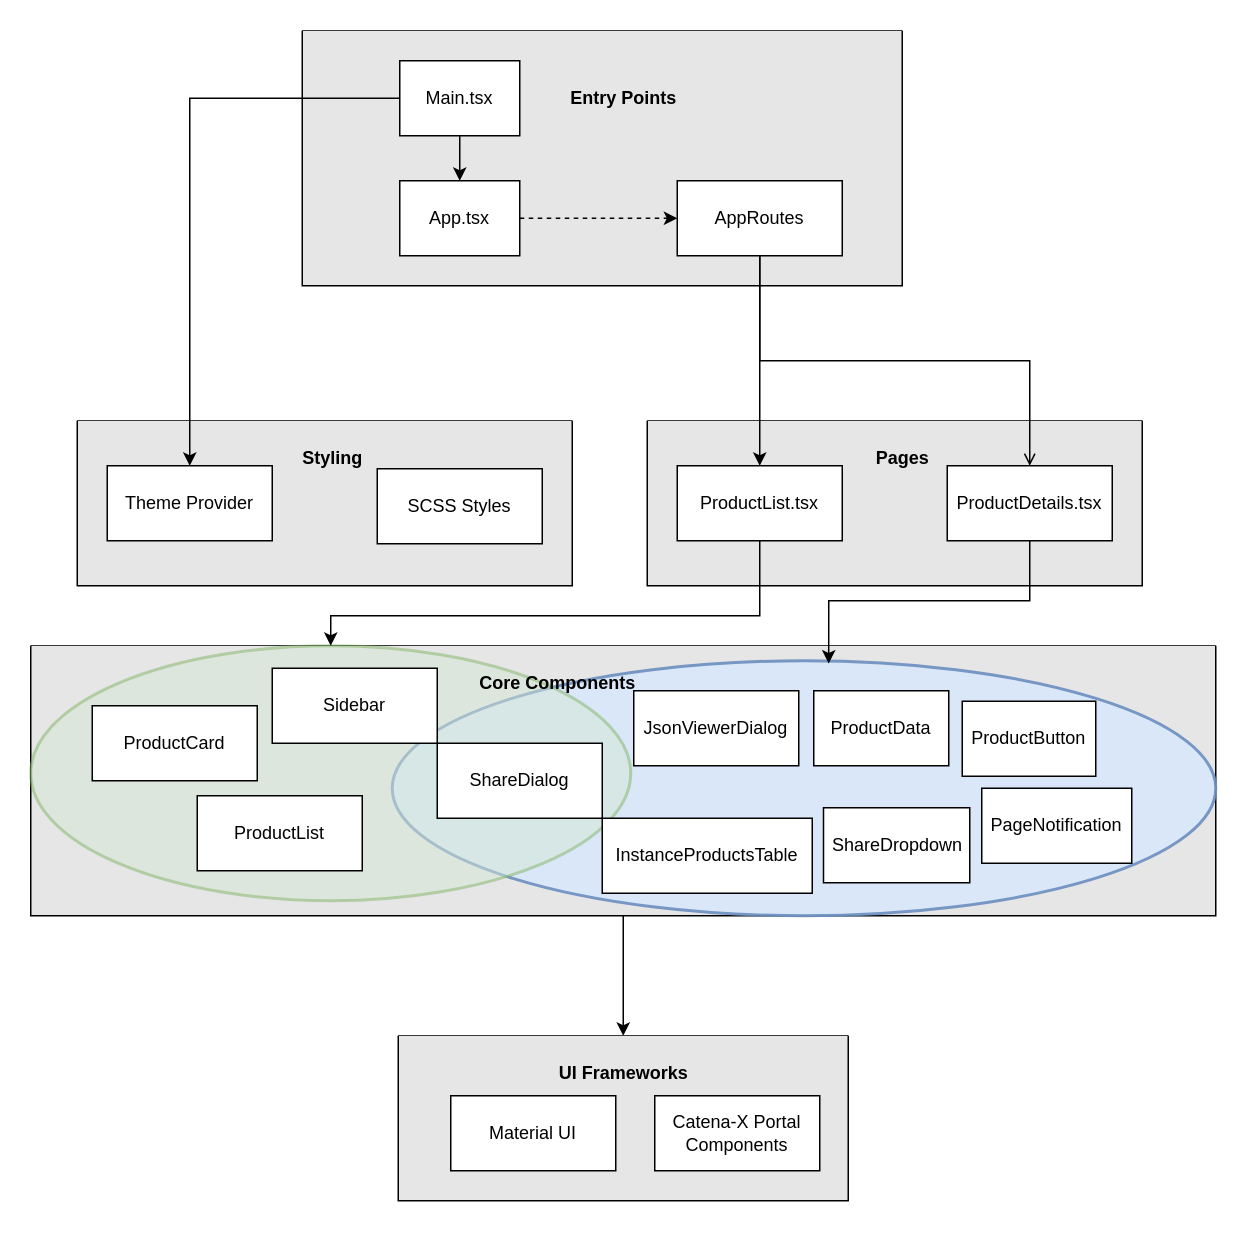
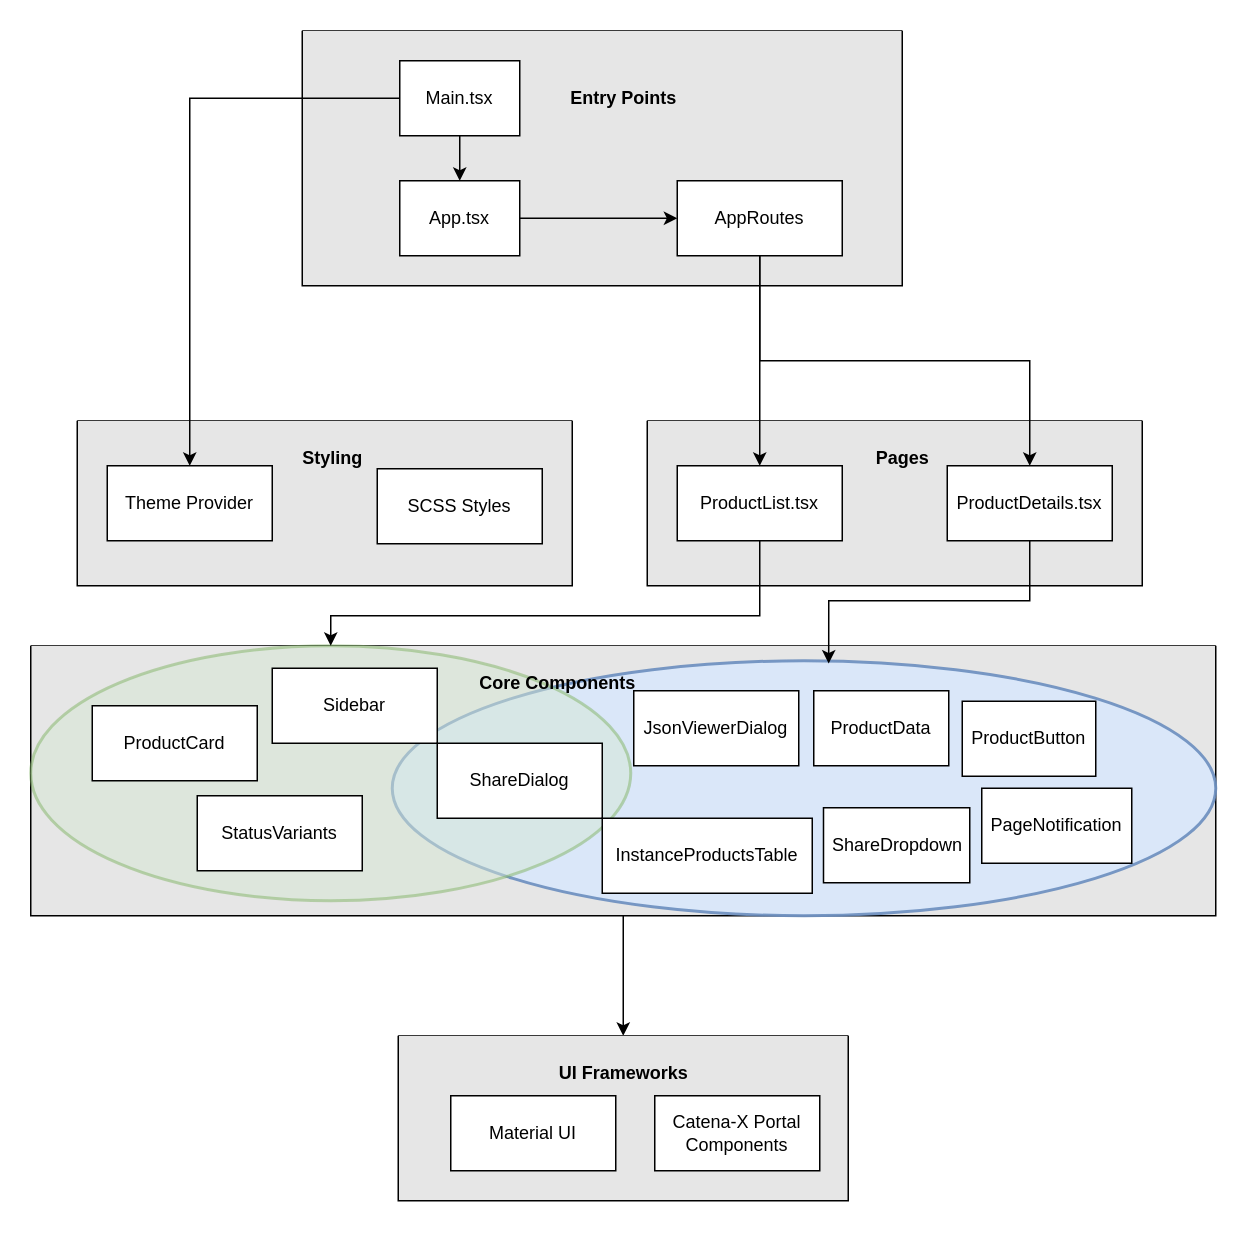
  <mxCell id="0" />
  <mxCell id="1" parent="0" />
  <mxCell id="2" style="edgeStyle=orthogonalEdgeStyle;rounded=0;orthogonalLoop=1;jettySize=auto;html=1;entryX=0.5;entryY=0;entryDx=0;entryDy=0;" edge="1" parent="1" source="3" target="17"><mxGeometry relative="1" as="geometry" /></mxCell>
  <mxCell id="3" value="" style="swimlane;startSize=0;fillColor=#B3B3B3;gradientColor=none;swimlaneFillColor=#E6E6E6;" parent="1" vertex="1"><mxGeometry x="20" y="430" width="790" height="180" as="geometry" /></mxCell>
  <mxCell id="4" value="" style="ellipse;whiteSpace=wrap;html=1;fillColor=#dae8fc;fillStyle=auto;opacity=90;strokeColor=#6c8ebf;strokeWidth=2;" vertex="1" parent="3"><mxGeometry x="241" y="10" width="549" height="170" as="geometry" /></mxCell>
  <mxCell id="5" value="" style="ellipse;whiteSpace=wrap;html=1;fillColor=#d5e8d4;fillStyle=auto;opacity=50;strokeColor=#82b366;strokeWidth=2;" vertex="1" parent="3"><mxGeometry width="400" height="170" as="geometry" /></mxCell>
  <mxCell id="6" value="ProductCard" style="html=1;whiteSpace=wrap;" parent="3" vertex="1"><mxGeometry x="41" y="40" width="110" height="50" as="geometry" /></mxCell>
  <mxCell id="7" value="Sidebar" style="html=1;whiteSpace=wrap;" parent="3" vertex="1"><mxGeometry x="161" y="15" width="110" height="50" as="geometry" /></mxCell>
  <mxCell id="8" value="ShareDialog" style="html=1;whiteSpace=wrap;" parent="3" vertex="1"><mxGeometry x="271" y="65" width="110" height="50" as="geometry" /></mxCell>
  <mxCell id="9" value="JsonViewerDialog" style="html=1;whiteSpace=wrap;" parent="3" vertex="1"><mxGeometry x="402" y="30" width="110" height="50" as="geometry" /></mxCell>
  <mxCell id="10" value="&lt;b&gt;Core Components&lt;/b&gt;" style="text;html=1;align=center;verticalAlign=middle;resizable=0;points=[];autosize=1;strokeColor=none;fillColor=none;" parent="3" vertex="1"><mxGeometry x="286" y="10" width="130" height="30" as="geometry" /></mxCell>
  <mxCell id="11" value="ProductData" style="html=1;whiteSpace=wrap;" vertex="1" parent="3"><mxGeometry x="522" y="30" width="90" height="50" as="geometry" /></mxCell>
  <mxCell id="12" value="ProductButton" style="html=1;whiteSpace=wrap;" vertex="1" parent="3"><mxGeometry x="621" y="37" width="89" height="50" as="geometry" /></mxCell>
  <mxCell id="13" value="ShareDropdown" style="html=1;whiteSpace=wrap;" vertex="1" parent="3"><mxGeometry x="528.5" y="108" width="97.5" height="50" as="geometry" /></mxCell>
  <mxCell id="14" value="PageNotification" style="html=1;whiteSpace=wrap;" vertex="1" parent="3"><mxGeometry x="634" y="95" width="100" height="50" as="geometry" /></mxCell>
- <mxCell id="15" value="ProductList" style="html=1;whiteSpace=wrap;" vertex="1" parent="3"><mxGeometry x="111" y="100" width="110" height="50" as="geometry" /></mxCell>
+ <mxCell id="15" value="StatusVariants" style="html=1;whiteSpace=wrap;" vertex="1" parent="3"><mxGeometry x="111" y="100" width="110" height="50" as="geometry" /></mxCell>
  <mxCell id="16" value="InstanceProductsTable" style="html=1;whiteSpace=wrap;" vertex="1" parent="3"><mxGeometry x="381" y="115" width="140" height="50" as="geometry" /></mxCell>
  <mxCell id="17" value="" style="swimlane;startSize=0;swimlaneFillColor=#E6E6E6;" parent="1" vertex="1"><mxGeometry x="265" y="690" width="300" height="110" as="geometry" /></mxCell>
  <mxCell id="18" value="Material UI" style="html=1;whiteSpace=wrap;" parent="17" vertex="1"><mxGeometry x="35" y="40" width="110" height="50" as="geometry" /></mxCell>
  <mxCell id="19" value="Catena-X Portal Components" style="html=1;whiteSpace=wrap;" parent="17" vertex="1"><mxGeometry x="171" y="40" width="110" height="50" as="geometry" /></mxCell>
  <mxCell id="20" value="&lt;b&gt;UI Frameworks&lt;/b&gt;" style="text;html=1;align=center;verticalAlign=middle;resizable=0;points=[];autosize=1;strokeColor=none;fillColor=none;" parent="17" vertex="1"><mxGeometry x="95" y="10" width="110" height="30" as="geometry" /></mxCell>
  <mxCell id="21" value="" style="swimlane;startSize=0;swimlaneFillColor=#E6E6E6;" vertex="1" parent="1"><mxGeometry x="431" y="280" width="330" height="110" as="geometry" /></mxCell>
  <mxCell id="22" value="ProductList.tsx" style="html=1;whiteSpace=wrap;" vertex="1" parent="21"><mxGeometry x="20" y="30" width="110" height="50" as="geometry" /></mxCell>
  <mxCell id="23" value="ProductDetails.tsx" style="html=1;whiteSpace=wrap;" vertex="1" parent="21"><mxGeometry x="200" y="30" width="110" height="50" as="geometry" /></mxCell>
  <mxCell id="24" value="&lt;b&gt;Pages&lt;/b&gt;" style="text;html=1;align=center;verticalAlign=middle;resizable=0;points=[];autosize=1;strokeColor=none;fillColor=none;" vertex="1" parent="21"><mxGeometry x="140" y="10" width="60" height="30" as="geometry" /></mxCell>
  <mxCell id="25" value="" style="swimlane;startSize=0;swimlaneFillColor=#E6E6E6;" vertex="1" parent="1"><mxGeometry x="201" y="20" width="400" height="170" as="geometry" /></mxCell>
- <mxCell id="26" style="edgeStyle=orthogonalEdgeStyle;rounded=0;orthogonalLoop=1;jettySize=auto;html=1;entryX=0;entryY=0.5;entryDx=0;entryDy=0;dashed=1;" edge="1" parent="25" source="27" target="28"><mxGeometry relative="1" as="geometry" /></mxCell>
+ <mxCell id="26" style="edgeStyle=orthogonalEdgeStyle;rounded=0;orthogonalLoop=1;jettySize=auto;html=1;entryX=0;entryY=0.5;entryDx=0;entryDy=0;" edge="1" parent="25" source="27" target="28"><mxGeometry relative="1" as="geometry" /></mxCell>
  <mxCell id="27" value="App.tsx" style="html=1;whiteSpace=wrap;" vertex="1" parent="25"><mxGeometry x="65" y="100" width="80" height="50" as="geometry" /></mxCell>
  <mxCell id="28" value="AppRoutes" style="html=1;whiteSpace=wrap;" vertex="1" parent="25"><mxGeometry x="250" y="100" width="110" height="50" as="geometry" /></mxCell>
  <mxCell id="29" value="&lt;b&gt;Entry Points&lt;/b&gt;" style="text;html=1;align=center;verticalAlign=middle;resizable=0;points=[];autosize=1;strokeColor=none;fillColor=none;" vertex="1" parent="25"><mxGeometry x="169" y="30" width="90" height="30" as="geometry" /></mxCell>
  <mxCell id="30" value="" style="edgeStyle=orthogonalEdgeStyle;rounded=0;orthogonalLoop=1;jettySize=auto;html=1;" edge="1" parent="25" source="31" target="27"><mxGeometry relative="1" as="geometry" /></mxCell>
  <mxCell id="31" value="Main.tsx" style="html=1;whiteSpace=wrap;" vertex="1" parent="25"><mxGeometry x="65" y="20" width="80" height="50" as="geometry" /></mxCell>
  <mxCell id="32" value="" style="swimlane;startSize=0;swimlaneFillColor=#E6E6E6;" vertex="1" parent="1"><mxGeometry x="51" y="280" width="330" height="110" as="geometry" /></mxCell>
  <mxCell id="33" value="SCSS Styles" style="html=1;whiteSpace=wrap;" vertex="1" parent="32"><mxGeometry x="200" y="32" width="110" height="50" as="geometry" /></mxCell>
  <mxCell id="34" value="Theme Provider" style="html=1;whiteSpace=wrap;" vertex="1" parent="32"><mxGeometry x="20" y="30" width="110" height="50" as="geometry" /></mxCell>
  <mxCell id="35" value="&lt;b&gt;Styling&lt;/b&gt;" style="text;html=1;align=center;verticalAlign=middle;resizable=0;points=[];autosize=1;strokeColor=none;fillColor=none;" vertex="1" parent="32"><mxGeometry x="140" y="10" width="60" height="30" as="geometry" /></mxCell>
  <mxCell id="36" style="edgeStyle=orthogonalEdgeStyle;rounded=0;orthogonalLoop=1;jettySize=auto;html=1;entryX=0.5;entryY=0;entryDx=0;entryDy=0;" edge="1" parent="1" source="31" target="34"><mxGeometry relative="1" as="geometry" /></mxCell>
  <mxCell id="37" style="edgeStyle=orthogonalEdgeStyle;rounded=0;orthogonalLoop=1;jettySize=auto;html=1;" edge="1" parent="1" source="28" target="22"><mxGeometry relative="1" as="geometry" /></mxCell>
- <mxCell id="38" style="edgeStyle=orthogonalEdgeStyle;rounded=0;orthogonalLoop=1;jettySize=auto;html=1;entryX=0.5;entryY=0;entryDx=0;entryDy=0;exitX=0.5;exitY=1;exitDx=0;exitDy=0;endArrow=open;" edge="1" parent="1" source="28" target="23"><mxGeometry relative="1" as="geometry" /></mxCell>
+ <mxCell id="38" style="edgeStyle=orthogonalEdgeStyle;rounded=0;orthogonalLoop=1;jettySize=auto;html=1;entryX=0.5;entryY=0;entryDx=0;entryDy=0;exitX=0.5;exitY=1;exitDx=0;exitDy=0;" edge="1" parent="1" source="28" target="23"><mxGeometry relative="1" as="geometry" /></mxCell>
  <mxCell id="39" style="edgeStyle=orthogonalEdgeStyle;rounded=0;orthogonalLoop=1;jettySize=auto;html=1;entryX=0.5;entryY=0;entryDx=0;entryDy=0;exitX=0.5;exitY=1;exitDx=0;exitDy=0;" edge="1" parent="1" source="22" target="5"><mxGeometry relative="1" as="geometry"><Array as="points"><mxPoint x="506" y="410" /><mxPoint x="220" y="410" /></Array></mxGeometry></mxCell>
  <mxCell id="40" style="edgeStyle=orthogonalEdgeStyle;rounded=0;orthogonalLoop=1;jettySize=auto;html=1;entryX=0.53;entryY=0.011;entryDx=0;entryDy=0;entryPerimeter=0;" edge="1" parent="1" source="23" target="4"><mxGeometry relative="1" as="geometry" /></mxCell>
